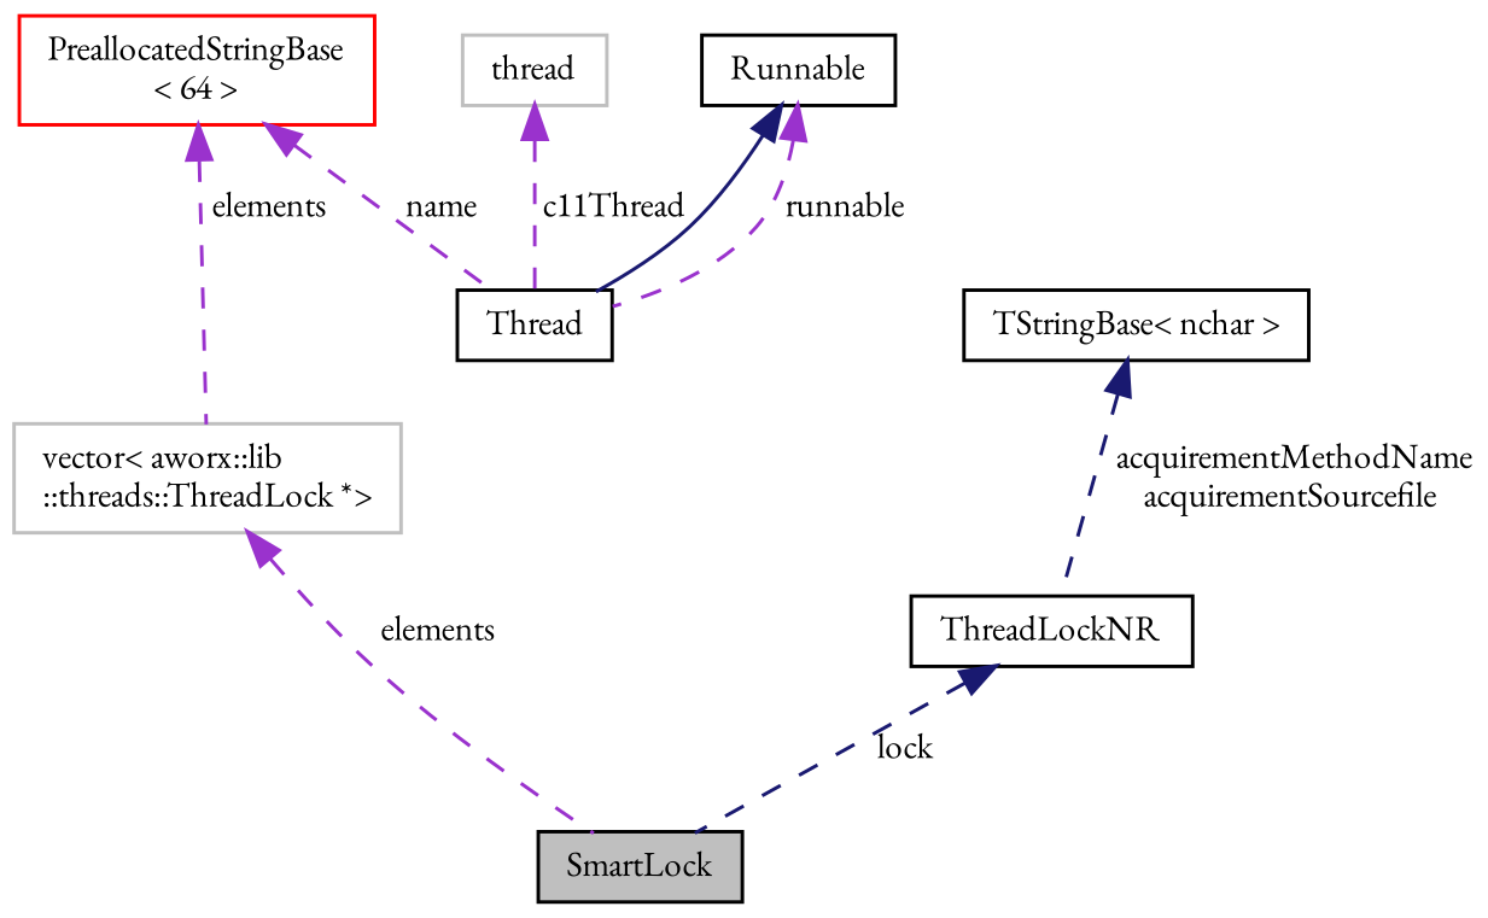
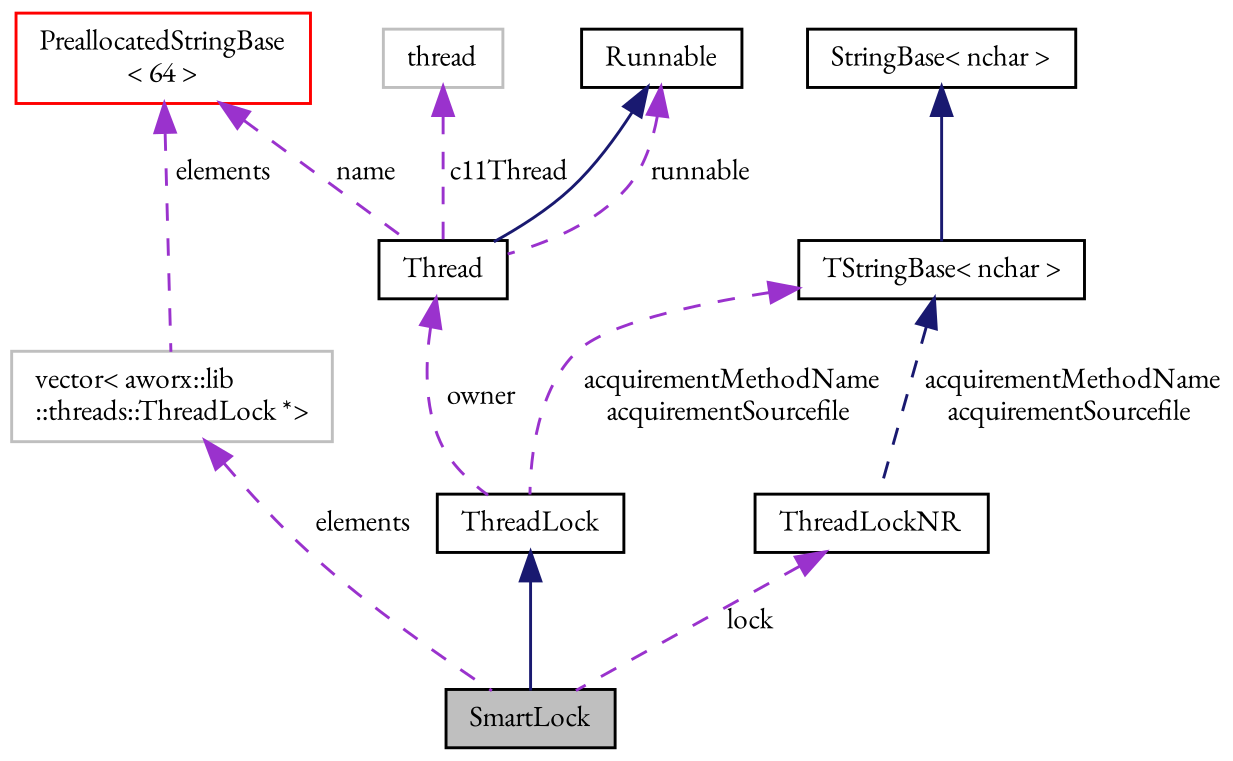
  digraph {
    fontname="EB Garamond"
    node [color=black fillcolor=white fontname="EB Garamond" fontsize=10 shape=record style=filled]
    edge [color=darkorchid3 dir=back fontname="EB Garamond" fontsize=10 labelfontname=Helvetica labelfontsize=10 style=dashed]
    n1 [fillcolor=grey75 fontcolor=black height=0.2 label=SmartLock width=0.4]
+   n2 [height=0.2 label=ThreadLock width=0.4]
    n3 [color=grey75 height=0.2 label="vector\< aworx::lib\l::threads::ThreadLock *\>" width=0.4]
    n4 [height=0.2 label=Thread width=0.4]
    n5 [height=0.2 label=Runnable width=0.4]
    n6 [color=red height=0.2 label="PreallocatedStringBase\l\< 64 \>" width=0.4]
    n7 [color=grey75 height=0.2 label=thread width=0.4]
    n8 [height=0.2 label="TStringBase\< nchar \>" width=0.4]
    n9 [height=0.2 label=ThreadLockNR width=0.4]
+   n10 [height=0.2 label="StringBase\< nchar \>" width=0.4]
+   n2 -> n1 [color=midnightblue style=solid]
    n3 -> n1 [label=" elements"]
+   n4 -> n2 [label=" owner"]
    n5 -> n4 [color=midnightblue style=solid]
    n5 -> n4 [label=" runnable"]
    n6 -> n3 [label=" elements"]
    n6 -> n4 [label=" name"]
    n7 -> n4 [label=" c11Thread"]
+   n8 -> n2 [label=" acquirementMethodName\nacquirementSourcefile"]
    n8 -> n9 [color=midnightblue label=" acquirementMethodName\nacquirementSourcefile"]
-   n9 -> n1 [color=midnightblue label=" lock"]
+   n9 -> n1 [label=" lock"]
+   n10 -> n8 [color=midnightblue style=solid]
  }
